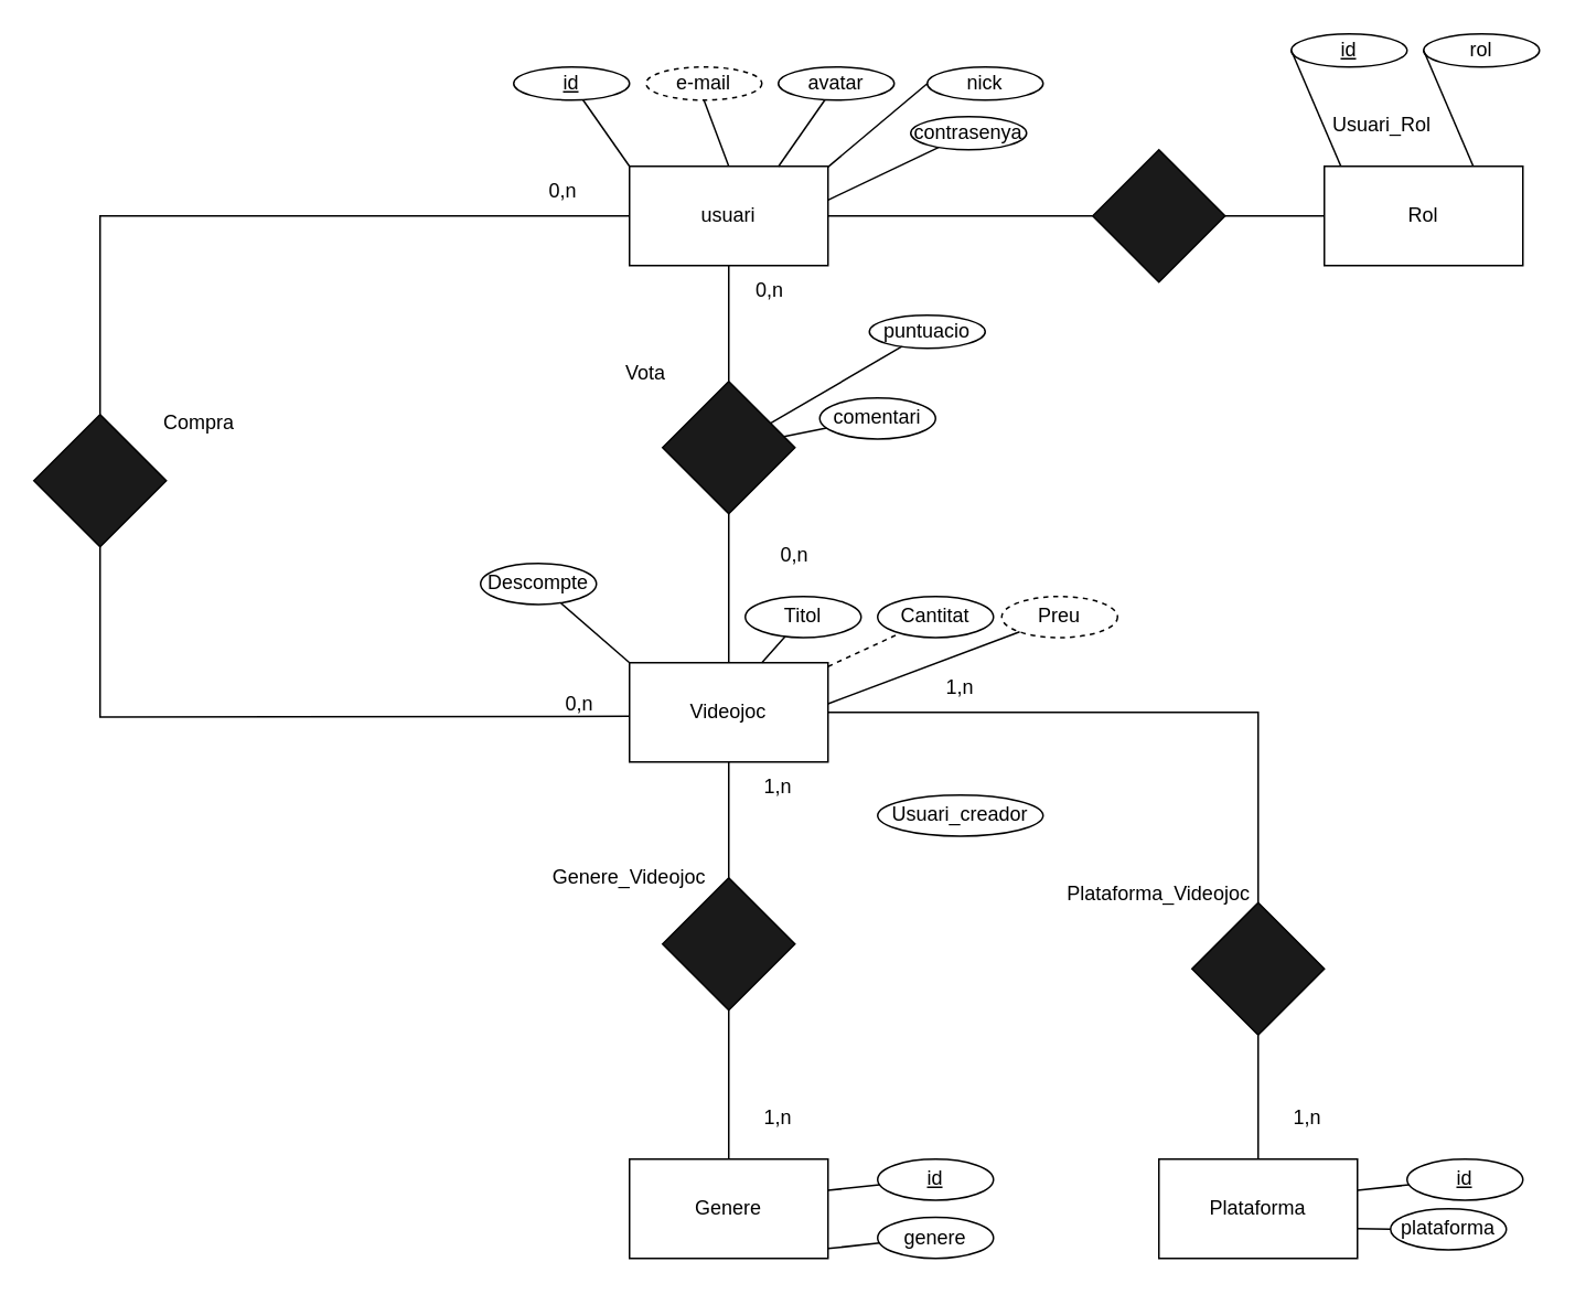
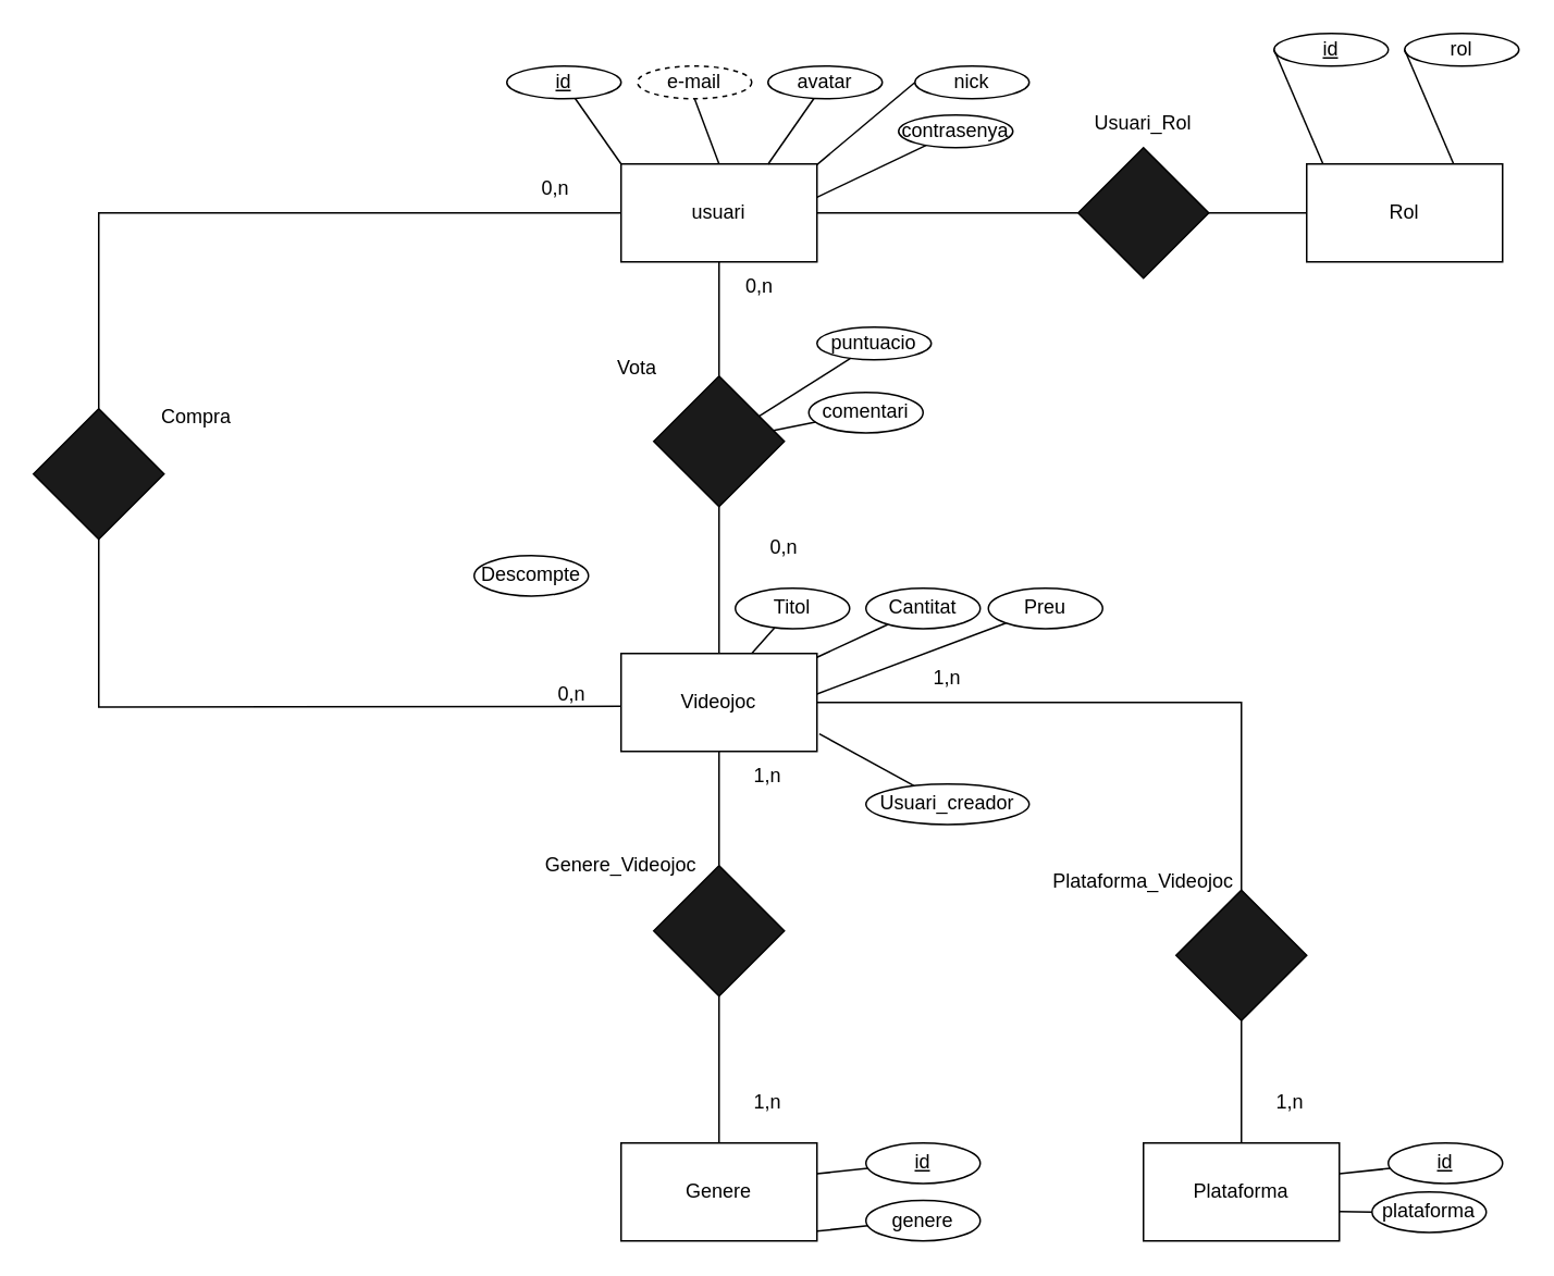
  <mxCell id="0" />
  <mxCell id="1" parent="0" />
  <mxCell id="2" value="" style="edgeStyle=orthogonalEdgeStyle;rounded=0;orthogonalLoop=1;jettySize=auto;html=1;endArrow=none;endFill=0;" parent="1" source="5" target="17" edge="1"><mxGeometry relative="1" as="geometry" /></mxCell>
  <mxCell id="3" value="" style="edgeStyle=orthogonalEdgeStyle;rounded=0;orthogonalLoop=1;jettySize=auto;html=1;endArrow=none;endFill=0;" parent="1" source="5" target="25" edge="1"><mxGeometry relative="1" as="geometry" /></mxCell>
  <mxCell id="4" value="" style="edgeStyle=orthogonalEdgeStyle;rounded=0;orthogonalLoop=1;jettySize=auto;html=1;endArrow=none;endFill=0;" parent="1" source="5" target="58" edge="1"><mxGeometry relative="1" as="geometry" /></mxCell>
  <mxCell id="5" value="usuari" style="rounded=0;whiteSpace=wrap;html=1;" parent="1" vertex="1"><mxGeometry x="380" y="100" width="120" height="60" as="geometry" /></mxCell>
  <mxCell id="6" value="&lt;u&gt;id&lt;/u&gt;" style="ellipse;whiteSpace=wrap;html=1;rounded=0;" parent="1" vertex="1"><mxGeometry x="310" y="40" width="70" height="20" as="geometry" /></mxCell>
  <mxCell id="7" value="e-mail" style="ellipse;whiteSpace=wrap;html=1;rounded=0;dashed=1;" parent="1" vertex="1"><mxGeometry x="390" y="40" width="70" height="20" as="geometry" /></mxCell>
  <mxCell id="8" value="avatar" style="ellipse;whiteSpace=wrap;html=1;rounded=0;" parent="1" vertex="1"><mxGeometry x="470" y="40" width="70" height="20" as="geometry" /></mxCell>
  <mxCell id="9" value="nick" style="ellipse;whiteSpace=wrap;html=1;rounded=0;" parent="1" vertex="1"><mxGeometry x="560" y="40" width="70" height="20" as="geometry" /></mxCell>
  <mxCell id="10" value="contrasenya" style="ellipse;whiteSpace=wrap;html=1;rounded=0;" parent="1" vertex="1"><mxGeometry x="550" y="70" width="70" height="20" as="geometry" /></mxCell>
  <mxCell id="11" value="" style="endArrow=none;html=1;rounded=0;entryX=0.5;entryY=1;entryDx=0;entryDy=0;" parent="1" target="7" edge="1"><mxGeometry width="50" height="50" relative="1" as="geometry"><mxPoint x="440" y="100" as="sourcePoint" /><mxPoint x="490" y="50" as="targetPoint" /></mxGeometry></mxCell>
  <mxCell id="12" value="" style="endArrow=none;html=1;rounded=0;" parent="1" target="6" edge="1"><mxGeometry width="50" height="50" relative="1" as="geometry"><mxPoint x="380" y="100" as="sourcePoint" /><mxPoint x="365" y="60" as="targetPoint" /></mxGeometry></mxCell>
  <mxCell id="13" value="" style="endArrow=none;html=1;rounded=0;" parent="1" target="8" edge="1"><mxGeometry width="50" height="50" relative="1" as="geometry"><mxPoint x="470" y="100.19" as="sourcePoint" /><mxPoint x="441.826" y="59.998" as="targetPoint" /></mxGeometry></mxCell>
  <mxCell id="14" value="" style="endArrow=none;html=1;rounded=0;entryX=0;entryY=0.5;entryDx=0;entryDy=0;" parent="1" target="9" edge="1"><mxGeometry width="50" height="50" relative="1" as="geometry"><mxPoint x="500" y="100.38" as="sourcePoint" /><mxPoint x="528.136" y="59.996" as="targetPoint" /></mxGeometry></mxCell>
  <mxCell id="15" value="" style="endArrow=none;html=1;rounded=0;" parent="1" target="10" edge="1"><mxGeometry width="50" height="50" relative="1" as="geometry"><mxPoint x="500" y="120.38" as="sourcePoint" /><mxPoint x="528.136" y="79.996" as="targetPoint" /></mxGeometry></mxCell>
  <mxCell id="16" value="" style="edgeStyle=orthogonalEdgeStyle;rounded=0;orthogonalLoop=1;jettySize=auto;html=1;endArrow=none;endFill=0;" parent="1" source="17" target="18" edge="1"><mxGeometry relative="1" as="geometry" /></mxCell>
  <mxCell id="17" value="" style="rhombus;whiteSpace=wrap;html=1;rounded=0;fillColor=#1A1A1A;" parent="1" vertex="1"><mxGeometry x="660" y="90" width="80" height="80" as="geometry" /></mxCell>
  <mxCell id="18" value="Rol" style="whiteSpace=wrap;html=1;rounded=0;" parent="1" vertex="1"><mxGeometry x="800" y="100" width="120" height="60" as="geometry" /></mxCell>
  <mxCell id="19" value="&lt;u&gt;id&lt;/u&gt;" style="ellipse;whiteSpace=wrap;html=1;rounded=0;" parent="1" vertex="1"><mxGeometry x="780" y="20" width="70" height="20" as="geometry" /></mxCell>
  <mxCell id="20" value="" style="endArrow=none;html=1;rounded=0;entryX=0;entryY=0.5;entryDx=0;entryDy=0;" parent="1" target="19" edge="1"><mxGeometry width="50" height="50" relative="1" as="geometry"><mxPoint x="810" y="100" as="sourcePoint" /><mxPoint x="838.136" y="59.616" as="targetPoint" /></mxGeometry></mxCell>
  <mxCell id="21" value="rol" style="ellipse;whiteSpace=wrap;html=1;rounded=0;" parent="1" vertex="1"><mxGeometry x="860" y="20" width="70" height="20" as="geometry" /></mxCell>
  <mxCell id="22" value="" style="endArrow=none;html=1;rounded=0;entryX=0;entryY=0.5;entryDx=0;entryDy=0;" parent="1" target="21" edge="1"><mxGeometry width="50" height="50" relative="1" as="geometry"><mxPoint x="890" y="100" as="sourcePoint" /><mxPoint x="918.136" y="59.616" as="targetPoint" /></mxGeometry></mxCell>
- <mxCell id="23" value="Usuari_Rol" style="text;html=1;strokeColor=none;fillColor=none;align=center;verticalAlign=middle;whiteSpace=wrap;rounded=0;" parent="1" vertex="1"><mxGeometry x="805" y="60" width="60" height="30" as="geometry" /></mxCell>
+ <mxCell id="23" value="Usuari_Rol" style="text;html=1;strokeColor=none;fillColor=none;align=center;verticalAlign=middle;whiteSpace=wrap;rounded=0;" parent="1" vertex="1"><mxGeometry x="670" y="60" width="60" height="30" as="geometry" /></mxCell>
  <mxCell id="24" value="" style="edgeStyle=orthogonalEdgeStyle;rounded=0;orthogonalLoop=1;jettySize=auto;html=1;endArrow=none;endFill=0;" parent="1" source="25" target="33" edge="1"><mxGeometry relative="1" as="geometry" /></mxCell>
  <mxCell id="25" value="" style="rhombus;whiteSpace=wrap;html=1;rounded=0;fillColor=#1A1A1A;" parent="1" vertex="1"><mxGeometry x="400" y="230" width="80" height="80" as="geometry" /></mxCell>
- <mxCell id="26" value="puntuacio" style="ellipse;whiteSpace=wrap;html=1;rounded=0;" parent="1" vertex="1"><mxGeometry x="525" y="190" width="70" height="20" as="geometry" /></mxCell>
+ <mxCell id="26" value="puntuacio" style="ellipse;whiteSpace=wrap;html=1;rounded=0;" parent="1" vertex="1"><mxGeometry x="500" y="200" width="70" height="20" as="geometry" /></mxCell>
  <mxCell id="27" value="" style="endArrow=none;html=1;rounded=0;" parent="1" source="25" target="26" edge="1"><mxGeometry width="50" height="50" relative="1" as="geometry"><mxPoint x="450" y="250.38" as="sourcePoint" /><mxPoint x="478.136" y="209.996" as="targetPoint" /></mxGeometry></mxCell>
  <mxCell id="28" value="comentari" style="ellipse;whiteSpace=wrap;html=1;rounded=0;" parent="1" vertex="1"><mxGeometry x="495" y="240" width="70" height="24.81" as="geometry" /></mxCell>
  <mxCell id="29" value="" style="endArrow=none;html=1;rounded=0;" parent="1" source="25" target="28" edge="1"><mxGeometry width="50" height="50" relative="1" as="geometry"><mxPoint x="445" y="295.19" as="sourcePoint" /><mxPoint x="473.136" y="254.806" as="targetPoint" /></mxGeometry></mxCell>
  <mxCell id="30" value="Vota" style="text;html=1;strokeColor=none;fillColor=none;align=center;verticalAlign=middle;whiteSpace=wrap;rounded=0;" parent="1" vertex="1"><mxGeometry x="360" y="210" width="60" height="30" as="geometry" /></mxCell>
  <mxCell id="31" value="" style="edgeStyle=orthogonalEdgeStyle;rounded=0;orthogonalLoop=1;jettySize=auto;html=1;endArrow=none;endFill=0;" parent="1" source="33" target="43" edge="1"><mxGeometry relative="1" as="geometry" /></mxCell>
  <mxCell id="32" value="" style="edgeStyle=orthogonalEdgeStyle;rounded=0;orthogonalLoop=1;jettySize=auto;html=1;endArrow=none;endFill=0;" parent="1" source="33" target="51" edge="1"><mxGeometry relative="1" as="geometry" /></mxCell>
  <mxCell id="33" value="Videojoc" style="whiteSpace=wrap;html=1;rounded=0;" parent="1" vertex="1"><mxGeometry x="380" y="400" width="120" height="60" as="geometry" /></mxCell>
  <mxCell id="34" value="Titol" style="ellipse;whiteSpace=wrap;html=1;rounded=0;" parent="1" vertex="1"><mxGeometry x="450" y="360" width="70" height="24.81" as="geometry" /></mxCell>
  <mxCell id="35" value="" style="endArrow=none;html=1;rounded=0;" parent="1" target="34" edge="1"><mxGeometry width="50" height="50" relative="1" as="geometry"><mxPoint x="460" y="400" as="sourcePoint" /><mxPoint x="488.136" y="359.616" as="targetPoint" /></mxGeometry></mxCell>
- <mxCell id="36" value="Preu" style="ellipse;whiteSpace=wrap;html=1;rounded=0;dashed=1;" parent="1" vertex="1"><mxGeometry x="605" y="360" width="70" height="24.81" as="geometry" /></mxCell>
+ <mxCell id="36" value="Preu" style="ellipse;whiteSpace=wrap;html=1;rounded=0;" parent="1" vertex="1"><mxGeometry x="605" y="360" width="70" height="24.81" as="geometry" /></mxCell>
  <mxCell id="37" value="" style="endArrow=none;html=1;rounded=0;" parent="1" target="36" edge="1"><mxGeometry width="50" height="50" relative="1" as="geometry"><mxPoint x="500" y="424.81" as="sourcePoint" /><mxPoint x="528.136" y="384.426" as="targetPoint" /></mxGeometry></mxCell>
  <mxCell id="38" value="Cantitat" style="ellipse;whiteSpace=wrap;html=1;rounded=0;" parent="1" vertex="1"><mxGeometry x="530" y="360" width="70" height="24.81" as="geometry" /></mxCell>
- <mxCell id="39" value="" style="endArrow=none;html=1;rounded=0;dashed=1;" parent="1" source="33" target="38" edge="1"><mxGeometry width="50" height="50" relative="1" as="geometry"><mxPoint x="510" y="454.81" as="sourcePoint" /><mxPoint x="538.136" y="414.426" as="targetPoint" /></mxGeometry></mxCell>
+ <mxCell id="39" value="" style="endArrow=none;html=1;rounded=0;" parent="1" source="33" target="38" edge="1"><mxGeometry width="50" height="50" relative="1" as="geometry"><mxPoint x="510" y="454.81" as="sourcePoint" /><mxPoint x="538.136" y="414.426" as="targetPoint" /></mxGeometry></mxCell>
  <mxCell id="40" value="Usuari_creador" style="ellipse;whiteSpace=wrap;html=1;rounded=0;" parent="1" vertex="1"><mxGeometry x="530" y="480" width="100" height="24.81" as="geometry" /></mxCell>
+ <mxCell id="41" value="" style="endArrow=none;html=1;rounded=0;exitX=1.012;exitY=0.82;exitDx=0;exitDy=0;exitPerimeter=0;" parent="1" source="33" target="40" edge="1"><mxGeometry width="50" height="50" relative="1" as="geometry"><mxPoint x="495" y="454.013" as="sourcePoint" /><mxPoint x="533.136" y="444.426" as="targetPoint" /></mxGeometry></mxCell>
  <mxCell id="42" value="" style="edgeStyle=orthogonalEdgeStyle;rounded=0;orthogonalLoop=1;jettySize=auto;html=1;endArrow=none;endFill=0;" parent="1" source="43" target="44" edge="1"><mxGeometry relative="1" as="geometry" /></mxCell>
  <mxCell id="43" value="" style="rhombus;whiteSpace=wrap;html=1;rounded=0;fillColor=#1A1A1A;" parent="1" vertex="1"><mxGeometry x="400" y="530" width="80" height="80" as="geometry" /></mxCell>
  <mxCell id="44" value="Genere" style="whiteSpace=wrap;html=1;rounded=0;" parent="1" vertex="1"><mxGeometry x="380" y="700" width="120" height="60" as="geometry" /></mxCell>
  <mxCell id="45" value="Genere_Videojoc" style="text;html=1;strokeColor=none;fillColor=none;align=center;verticalAlign=middle;whiteSpace=wrap;rounded=0;" parent="1" vertex="1"><mxGeometry x="350" y="515" width="60" height="30" as="geometry" /></mxCell>
  <mxCell id="46" value="&lt;u&gt;id&lt;/u&gt;" style="ellipse;whiteSpace=wrap;html=1;rounded=0;" parent="1" vertex="1"><mxGeometry x="530" y="700" width="70" height="24.81" as="geometry" /></mxCell>
  <mxCell id="47" value="" style="endArrow=none;html=1;rounded=0;" parent="1" target="46" edge="1"><mxGeometry width="50" height="50" relative="1" as="geometry"><mxPoint x="500" y="718.858" as="sourcePoint" /><mxPoint x="538.136" y="709.236" as="targetPoint" /></mxGeometry></mxCell>
  <mxCell id="48" value="genere" style="ellipse;whiteSpace=wrap;html=1;rounded=0;" parent="1" vertex="1"><mxGeometry x="530" y="735.19" width="70" height="24.81" as="geometry" /></mxCell>
  <mxCell id="49" value="" style="endArrow=none;html=1;rounded=0;" parent="1" target="48" edge="1"><mxGeometry width="50" height="50" relative="1" as="geometry"><mxPoint x="500" y="754.048" as="sourcePoint" /><mxPoint x="538.136" y="744.426" as="targetPoint" /></mxGeometry></mxCell>
  <mxCell id="50" value="" style="edgeStyle=orthogonalEdgeStyle;rounded=0;orthogonalLoop=1;jettySize=auto;html=1;endArrow=none;endFill=0;" parent="1" source="51" target="52" edge="1"><mxGeometry relative="1" as="geometry" /></mxCell>
  <mxCell id="51" value="" style="rhombus;whiteSpace=wrap;html=1;rounded=0;fillColor=#1A1A1A;" parent="1" vertex="1"><mxGeometry x="720" y="545" width="80" height="80" as="geometry" /></mxCell>
  <mxCell id="52" value="Plataforma" style="whiteSpace=wrap;html=1;rounded=0;" parent="1" vertex="1"><mxGeometry x="700" y="700" width="120" height="60" as="geometry" /></mxCell>
  <mxCell id="53" value="Plataforma_Videojoc" style="text;html=1;strokeColor=none;fillColor=none;align=center;verticalAlign=middle;whiteSpace=wrap;rounded=0;" parent="1" vertex="1"><mxGeometry x="670" y="525" width="60" height="30" as="geometry" /></mxCell>
  <mxCell id="54" value="&lt;u&gt;id&lt;/u&gt;" style="ellipse;whiteSpace=wrap;html=1;rounded=0;" parent="1" vertex="1"><mxGeometry x="850" y="700" width="70" height="24.81" as="geometry" /></mxCell>
  <mxCell id="55" value="" style="endArrow=none;html=1;rounded=0;" parent="1" target="54" edge="1"><mxGeometry width="50" height="50" relative="1" as="geometry"><mxPoint x="820" y="718.858" as="sourcePoint" /><mxPoint x="858.136" y="709.236" as="targetPoint" /></mxGeometry></mxCell>
  <mxCell id="56" value="plataforma" style="ellipse;whiteSpace=wrap;html=1;rounded=0;" parent="1" vertex="1"><mxGeometry x="840" y="730" width="70" height="24.81" as="geometry" /></mxCell>
  <mxCell id="57" value="" style="endArrow=none;html=1;rounded=0;" parent="1" target="56" edge="1"><mxGeometry width="50" height="50" relative="1" as="geometry"><mxPoint x="820" y="742" as="sourcePoint" /><mxPoint x="848.136" y="739.236" as="targetPoint" /></mxGeometry></mxCell>
  <mxCell id="58" value="" style="rhombus;whiteSpace=wrap;html=1;rounded=0;fillColor=#1A1A1A;" parent="1" vertex="1"><mxGeometry x="20" y="250" width="80" height="80" as="geometry" /></mxCell>
  <mxCell id="59" value="" style="edgeStyle=orthogonalEdgeStyle;rounded=0;orthogonalLoop=1;jettySize=auto;html=1;endArrow=none;endFill=0;" parent="1" target="58" edge="1"><mxGeometry relative="1" as="geometry"><mxPoint x="380" y="432.39" as="sourcePoint" /><mxPoint x="60.029" y="552.419" as="targetPoint" /></mxGeometry></mxCell>
  <mxCell id="60" value="Compra" style="text;html=1;strokeColor=none;fillColor=none;align=center;verticalAlign=middle;whiteSpace=wrap;rounded=0;" parent="1" vertex="1"><mxGeometry x="90" y="240" width="60" height="30" as="geometry" /></mxCell>
  <mxCell id="61" value="Descompte" style="ellipse;whiteSpace=wrap;html=1;rounded=0;" vertex="1" parent="1"><mxGeometry x="290" y="340" width="70" height="24.81" as="geometry" /></mxCell>
- <mxCell id="62" value="" style="endArrow=none;html=1;rounded=0;exitX=0;exitY=0;exitDx=0;exitDy=0;" edge="1" parent="1" target="61" source="33"><mxGeometry width="50" height="50" relative="1" as="geometry"><mxPoint x="260" y="404.81" as="sourcePoint" /><mxPoint x="288.136" y="364.426" as="targetPoint" /></mxGeometry></mxCell>
  <mxCell id="63" value="0,n" style="text;html=1;strokeColor=none;fillColor=none;align=center;verticalAlign=middle;whiteSpace=wrap;rounded=0;" vertex="1" parent="1"><mxGeometry x="310" y="100" width="60" height="30" as="geometry" /></mxCell>
  <mxCell id="64" value="0,n" style="text;html=1;strokeColor=none;fillColor=none;align=center;verticalAlign=middle;whiteSpace=wrap;rounded=0;" vertex="1" parent="1"><mxGeometry x="320" y="410" width="60" height="30" as="geometry" /></mxCell>
  <mxCell id="65" value="1,n" style="text;html=1;strokeColor=none;fillColor=none;align=center;verticalAlign=middle;whiteSpace=wrap;rounded=0;" vertex="1" parent="1"><mxGeometry x="440" y="460" width="60" height="30" as="geometry" /></mxCell>
  <mxCell id="66" value="1,n" style="text;html=1;strokeColor=none;fillColor=none;align=center;verticalAlign=middle;whiteSpace=wrap;rounded=0;" vertex="1" parent="1"><mxGeometry x="440" y="660" width="60" height="30" as="geometry" /></mxCell>
  <mxCell id="67" value="1,n" style="text;html=1;strokeColor=none;fillColor=none;align=center;verticalAlign=middle;whiteSpace=wrap;rounded=0;" vertex="1" parent="1"><mxGeometry x="550" y="400" width="60" height="30" as="geometry" /></mxCell>
  <mxCell id="68" value="1,n" style="text;html=1;strokeColor=none;fillColor=none;align=center;verticalAlign=middle;whiteSpace=wrap;rounded=0;" vertex="1" parent="1"><mxGeometry x="760" y="660" width="60" height="30" as="geometry" /></mxCell>
  <mxCell id="69" value="0,n" style="text;html=1;strokeColor=none;fillColor=none;align=center;verticalAlign=middle;whiteSpace=wrap;rounded=0;" vertex="1" parent="1"><mxGeometry x="435" y="160" width="60" height="30" as="geometry" /></mxCell>
  <mxCell id="70" value="0,n" style="text;html=1;strokeColor=none;fillColor=none;align=center;verticalAlign=middle;whiteSpace=wrap;rounded=0;" vertex="1" parent="1"><mxGeometry x="450" y="320" width="60" height="30" as="geometry" /></mxCell>
